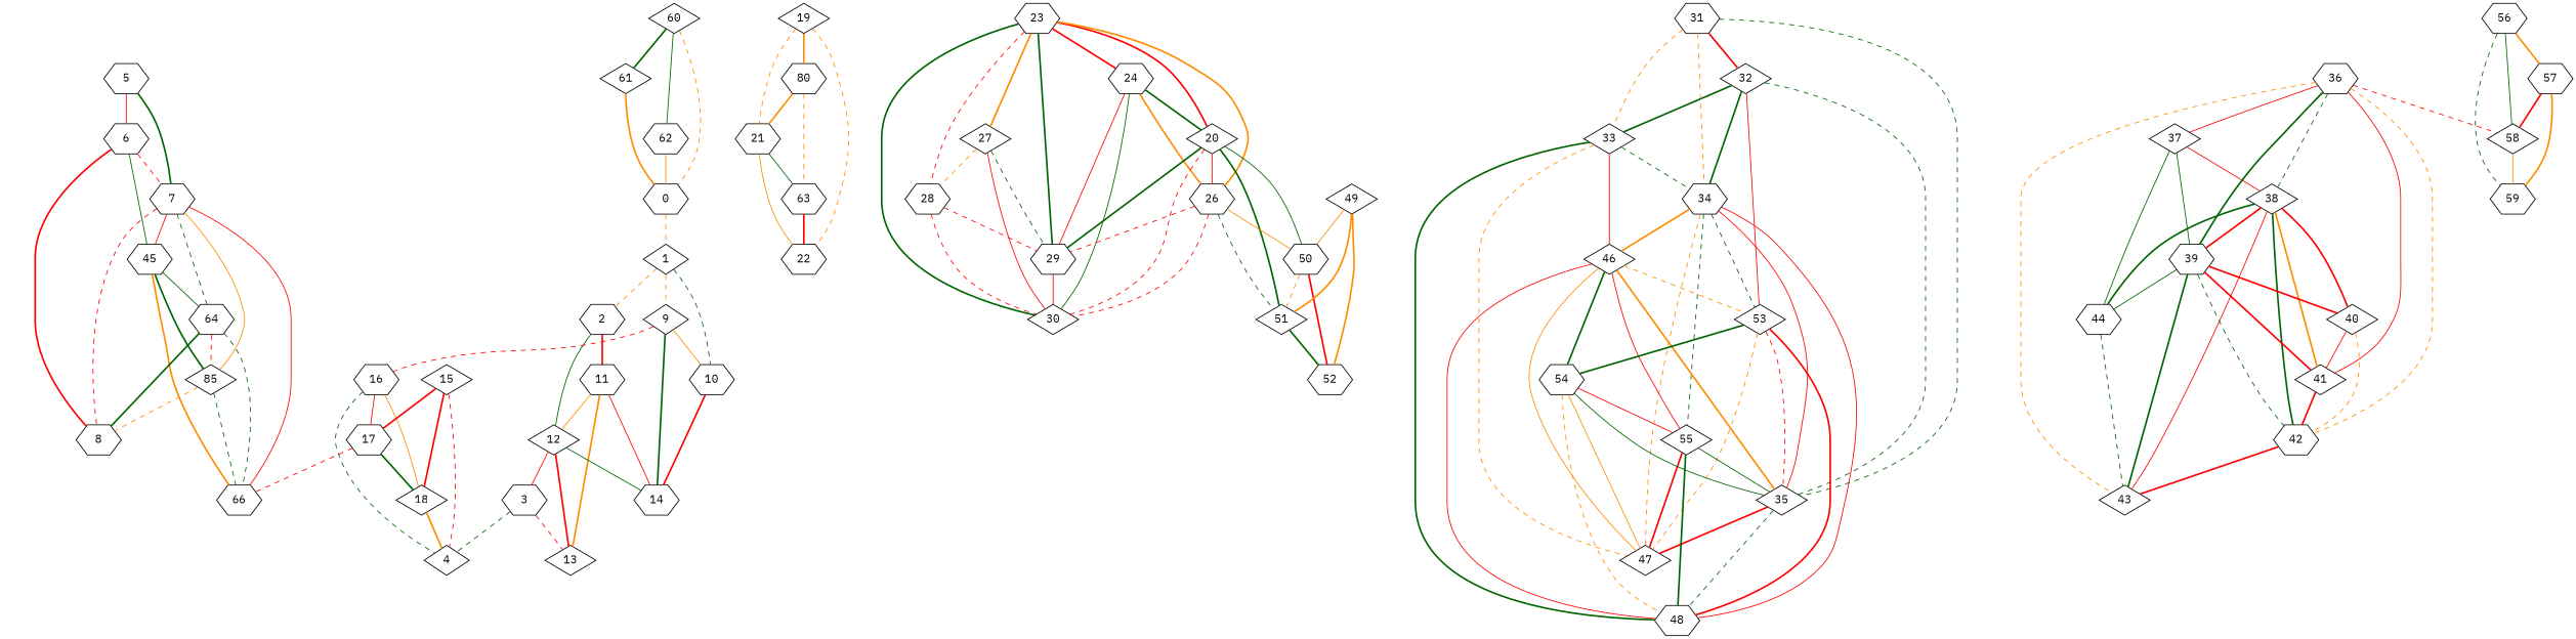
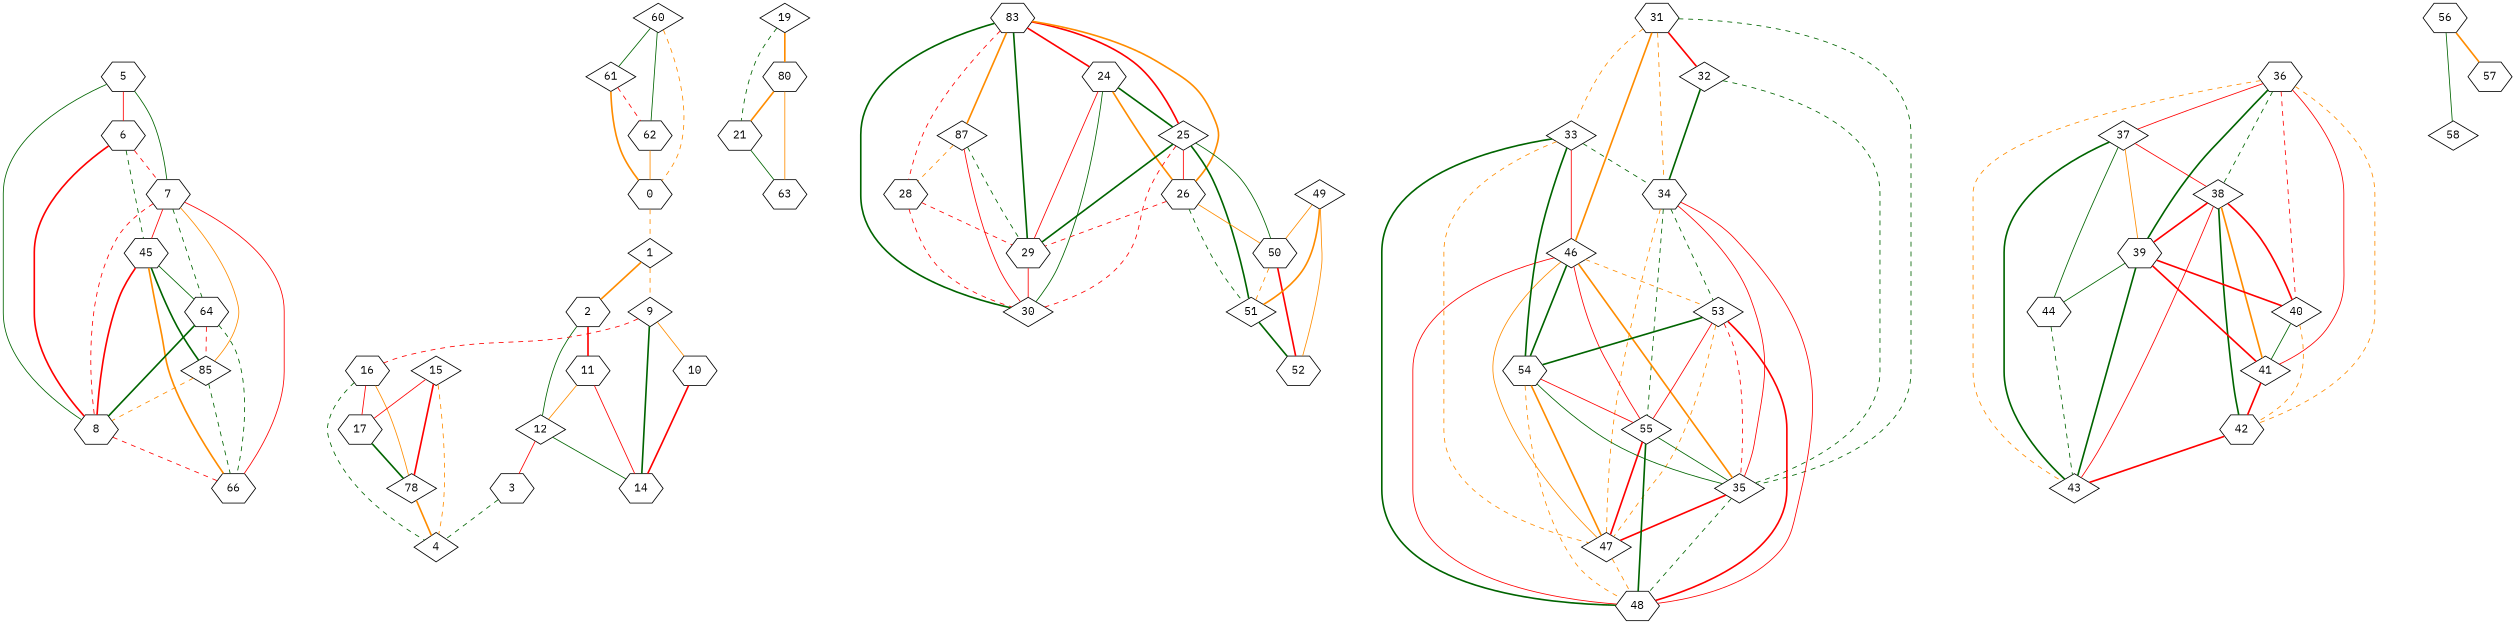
  graph {
    fontname="IBM Plex Mono"
    node [fontname="IBM Plex Mono" shape=hexagon]
    edge [color=red fontname="IBM Plex Mono" style=bold]
    1 [shape=diamond]
    0
    2
    9 [shape=diamond]
    10
    11
    12 [shape=diamond]
    14
    16
-   13 [shape=diamond]
    3
    4 [shape=diamond]
    5
    6
    7
    8
    45
    64
    n19 [label=85 shape=diamond]
    66
    15 [shape=diamond]
    17
-   18 [shape=diamond]
+   18 [shape=diamond label=78]
    19 [shape=diamond]
    n25 [label=80]
    21
-   22
    63
-   23
+   23 [label=83]
    24
-   25 [shape=diamond label=20]
+   25 [shape=diamond]
    26
-   27 [shape=diamond]
+   27 [shape=diamond label=87]
    28
    29
    30 [shape=diamond]
    50
    51 [shape=diamond]
    52
    32 [shape=diamond]
    31
    33 [shape=diamond]
    34
    35 [shape=diamond]
    46 [shape=diamond]
    47 [shape=diamond]
    48
    53 [shape=diamond]
    55 [shape=diamond]
    54
    37 [shape=diamond]
    36
    38 [shape=diamond]
    39
    40 [shape=diamond]
    41 [shape=diamond]
    42
    43 [shape=diamond]
    44
    49 [shape=diamond]
    56
    57
    58 [shape=diamond]
-   59
    60 [shape=diamond]
    61 [shape=diamond]
    62
-   1 -- 2 [color=darkorange style=dashed]
+   1 -- 2 [color=darkorange]
    1 -- 9 [color=darkorange style=dashed]
-   1 -- 10 [color=darkgreen style=dashed]
    0 -- 1 [color=darkorange style=dashed]
    2 -- 11
    2 -- 12 [color=darkgreen style=solid]
    9 -- 10 [color=darkorange style=solid]
    9 -- 14 [color=darkgreen]
    9 -- 16 [style=dashed]
    10 -- 14
    11 -- 12 [color=darkorange style=solid]
    11 -- 14 [style=solid]
-   11 -- 13 [color=darkorange]
    12 -- 14 [color=darkgreen style=solid]
-   12 -- 13
    12 -- 3 [style=solid]
    16 -- 4 [color=darkgreen style=dashed]
    16 -- 17 [style=solid]
    16 -- 18 [color=darkorange style=solid]
-   3 -- 13 [style=dashed]
    3 -- 4 [color=darkgreen style=dashed]
    5 -- 6 [style=solid]
-   5 -- 7 [color=darkgreen]
+   5 -- 7 [color=darkgreen style=solid]
+   5 -- 8 [color=darkgreen style=solid]
    6 -- 7 [style=dashed]
    6 -- 8
-   6 -- 45 [color=darkgreen style=solid]
+   6 -- 45 [color=darkgreen style=dashed]
    7 -- 8 [style=dashed]
    7 -- 45 [style=solid]
    7 -- 64 [color=darkgreen style=dashed]
    7 -- n19 [color=darkorange style=solid]
    7 -- 66 [style=solid]
-   17 -- 66 [style=dashed]
+   8 -- 66 [style=dashed]
+   45 -- 8
    45 -- 64 [color=darkgreen style=solid]
    45 -- n19 [color=darkgreen]
    45 -- 66 [color=darkorange]
    64 -- 8 [color=darkgreen]
    64 -- n19 [style=dashed]
    64 -- 66 [color=darkgreen style=dashed]
    n19 -- 8 [color=darkorange style=dashed]
    n19 -- 66 [color=darkgreen style=dashed]
-   15 -- 4 [style=dashed]
-   15 -- 17
+   15 -- 4 [color=darkorange style=dashed]
+   15 -- 17 [style=solid]
    15 -- 18
    17 -- 18 [color=darkgreen]
    18 -- 4 [color=darkorange]
    19 -- n25 [color=darkorange]
-   19 -- 21 [color=darkorange style=dashed]
-   19 -- 22 [color=darkorange style=dashed]
+   19 -- 21 [color=darkgreen style=dashed]
    n25 -- 21 [color=darkorange]
-   n25 -- 63 [color=darkorange style=dashed]
-   21 -- 22 [color=darkorange style=solid]
+   n25 -- 63 [color=darkorange style=solid]
    21 -- 63 [color=darkgreen style=solid]
-   63 -- 22
    23 -- 24
    23 -- 25
    23 -- 26 [color=darkorange]
    23 -- 27 [color=darkorange]
    23 -- 28 [style=dashed]
    23 -- 29 [color=darkgreen]
    23 -- 30 [color=darkgreen]
    24 -- 25 [color=darkgreen]
    24 -- 26 [color=darkorange]
    24 -- 29 [style=solid]
    24 -- 30 [color=darkgreen style=solid]
    25 -- 26 [style=solid]
    25 -- 29 [color=darkgreen]
    25 -- 30 [style=dashed]
    25 -- 50 [color=darkgreen style=solid]
    25 -- 51 [color=darkgreen]
    26 -- 29 [style=dashed]
-   26 -- 30 [style=dashed]
    26 -- 50 [color=darkorange style=solid]
    26 -- 51 [color=darkgreen style=dashed]
    27 -- 28 [color=darkorange style=dashed]
    27 -- 29 [color=darkgreen style=dashed]
    27 -- 30 [style=solid]
    28 -- 29 [style=dashed]
    28 -- 30 [style=dashed]
    29 -- 30 [style=solid]
    50 -- 51 [color=darkorange style=dashed]
    50 -- 52
    51 -- 52 [color=darkgreen]
-   32 -- 33 [color=darkgreen]
+   54 -- 33 [color=darkgreen]
    32 -- 34 [color=darkgreen]
    32 -- 35 [color=darkgreen style=dashed]
    31 -- 32
    31 -- 33 [color=darkorange style=dashed]
    31 -- 34 [color=darkorange style=dashed]
    31 -- 35 [color=darkgreen style=dashed]
    33 -- 34 [color=darkgreen style=dashed]
    33 -- 46 [style=solid]
    33 -- 47 [color=darkorange style=dashed]
    33 -- 48 [color=darkgreen]
    34 -- 35 [style=solid]
-   34 -- 46 [color=darkorange]
+   31 -- 46 [color=darkorange]
    34 -- 47 [color=darkorange style=dashed]
    34 -- 48 [style=solid]
    34 -- 53 [color=darkgreen style=dashed]
    34 -- 55 [color=darkgreen style=dashed]
    35 -- 47
    35 -- 48 [color=darkgreen style=dashed]
    46 -- 35 [color=darkorange]
    46 -- 47 [color=darkorange style=solid]
    46 -- 48 [style=solid]
    46 -- 53 [color=darkorange style=dashed]
    46 -- 55 [style=solid]
    46 -- 54 [color=darkgreen]
+   47 -- 48 [color=darkorange style=dashed]
    53 -- 35 [style=dashed]
    53 -- 47 [color=darkorange style=dashed]
    53 -- 48
-   53 -- 32 [style=solid]
+   53 -- 55 [style=solid]
    53 -- 54 [color=darkgreen]
    55 -- 35 [color=darkgreen style=solid]
    55 -- 47
    55 -- 48 [color=darkgreen]
    54 -- 35 [color=darkgreen style=solid]
-   54 -- 47 [color=darkorange style=solid]
+   54 -- 47 [color=darkorange]
    54 -- 48 [color=darkorange style=dashed]
    54 -- 55 [style=solid]
    37 -- 38 [style=solid]
-   37 -- 39 [color=darkgreen style=solid]
+   37 -- 39 [color=darkorange style=solid]
+   37 -- 43 [color=darkgreen]
    37 -- 44 [color=darkgreen style=solid]
    36 -- 37 [style=solid]
    36 -- 38 [color=darkgreen style=dashed]
    36 -- 39 [color=darkgreen]
-   36 -- 58 [style=dashed]
+   36 -- 40 [style=dashed]
    36 -- 41 [style=solid]
    36 -- 42 [color=darkorange style=dashed]
    36 -- 43 [color=darkorange style=dashed]
    38 -- 39
    38 -- 40
    38 -- 41 [color=darkorange]
    38 -- 42 [color=darkgreen]
    38 -- 43 [style=solid]
-   38 -- 44 [color=darkgreen]
    39 -- 40
    39 -- 41
-   39 -- 42 [color=darkgreen style=dashed]
    39 -- 43 [color=darkgreen]
    39 -- 44 [color=darkgreen style=solid]
-   40 -- 41 [style=solid]
+   40 -- 41 [color=darkgreen style=solid]
    40 -- 42 [color=darkorange style=dashed]
    41 -- 42
    42 -- 43
    44 -- 43 [color=darkgreen style=dashed]
    49 -- 50 [color=darkorange style=solid]
    49 -- 51 [color=darkorange]
-   49 -- 52 [color=darkorange]
+   49 -- 52 [color=darkorange style=solid]
    56 -- 57 [color=darkorange]
    56 -- 58 [color=darkgreen style=solid]
-   56 -- 59 [color=darkgreen style=dashed]
-   57 -- 58
-   57 -- 59 [color=darkorange]
-   58 -- 59 [color=darkorange style=solid]
    60 -- 0 [color=darkorange style=dashed]
-   60 -- 61 [color=darkgreen]
+   60 -- 61 [color=darkgreen style=solid]
    60 -- 62 [color=darkgreen style=solid]
    61 -- 0 [color=darkorange]
+   61 -- 62 [style=dashed]
    62 -- 0 [color=darkorange style=solid]
  }
